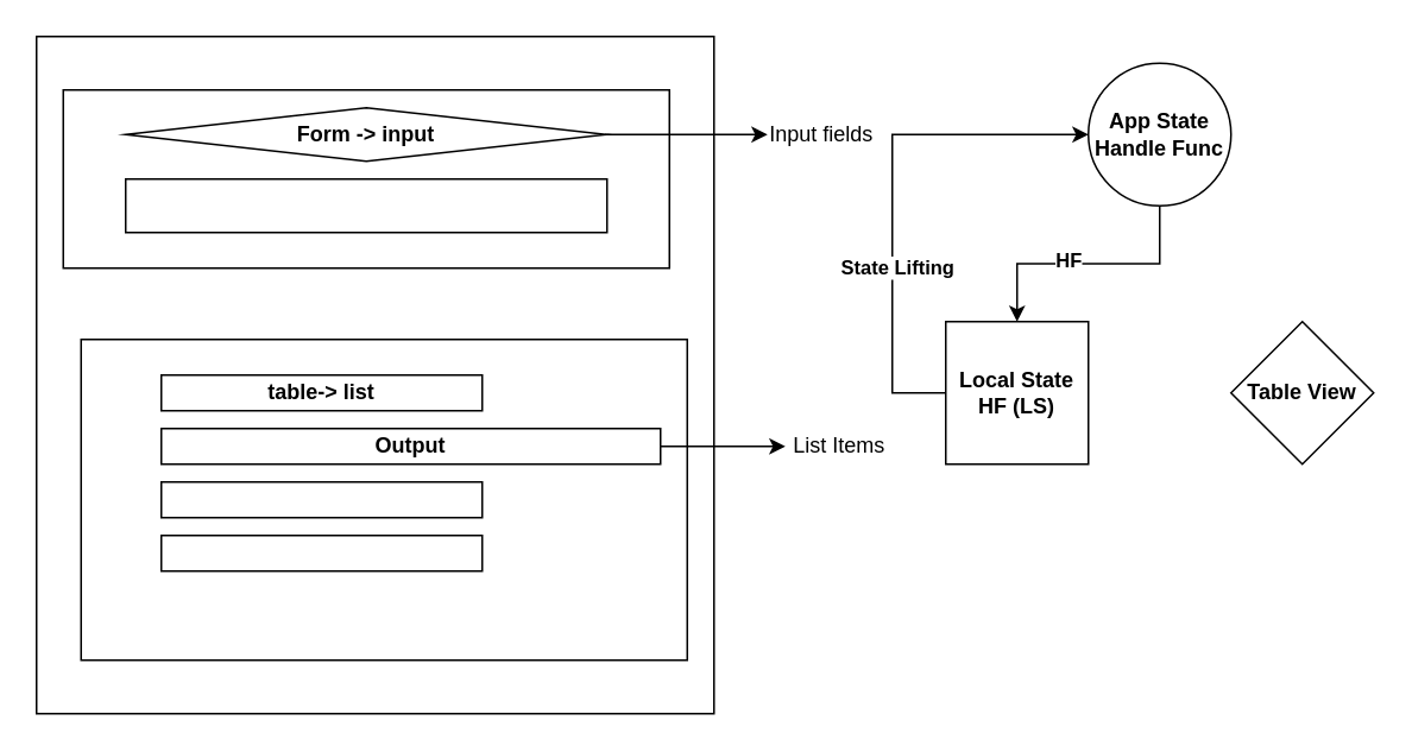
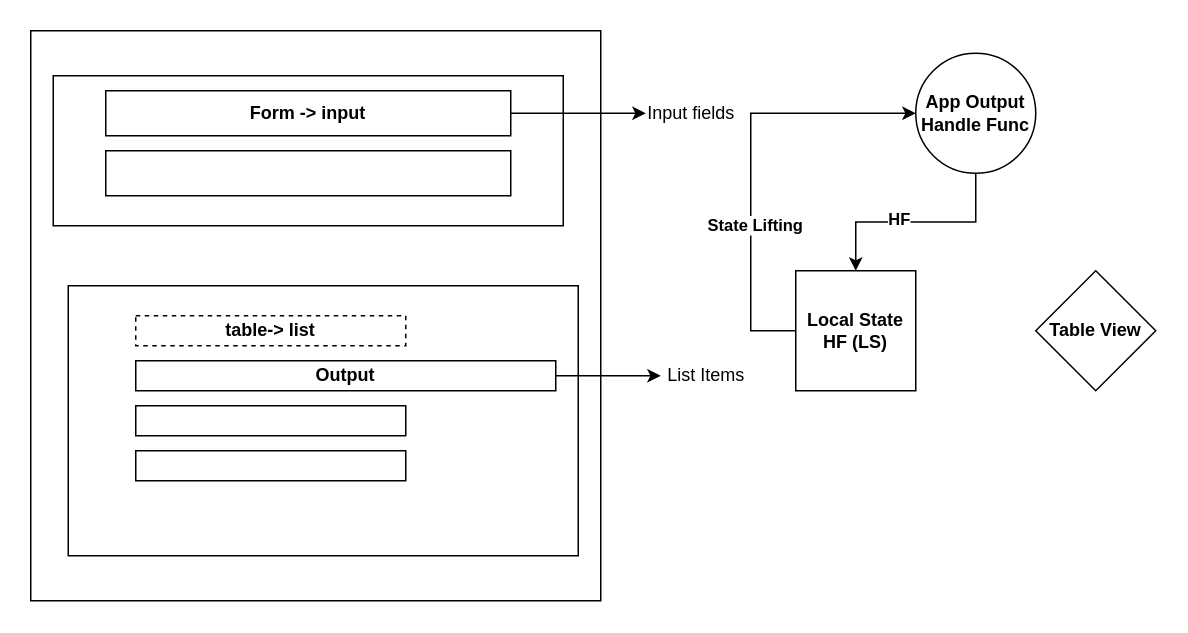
  <mxCell id="0" />
  <mxCell id="1" parent="0" />
  <mxCell id="2" value="" style="whiteSpace=wrap;html=1;aspect=fixed;" vertex="1" parent="1"><mxGeometry x="20" y="20" width="380" height="380" as="geometry" /></mxCell>
  <mxCell id="3" value="" style="rounded=0;whiteSpace=wrap;html=1;" vertex="1" parent="1"><mxGeometry x="35" y="50" width="340" height="100" as="geometry" /></mxCell>
  <mxCell id="4" style="edgeStyle=orthogonalEdgeStyle;rounded=0;orthogonalLoop=1;jettySize=auto;html=1;" edge="1" parent="1" source="5"><mxGeometry relative="1" as="geometry"><mxPoint x="430" y="75" as="targetPoint" /></mxGeometry></mxCell>
- <mxCell id="5" value="&lt;b&gt;Form -&amp;gt; input&lt;/b&gt;" style="rhombus;whiteSpace=wrap;html=1;" vertex="1" parent="1"><mxGeometry x="70" y="60" width="270" height="30" as="geometry" /></mxCell>
+ <mxCell id="5" value="&lt;b&gt;Form -&amp;gt; input&lt;/b&gt;" style="rounded=0;whiteSpace=wrap;html=1;" vertex="1" parent="1"><mxGeometry x="70" y="60" width="270" height="30" as="geometry" /></mxCell>
  <mxCell id="6" value="" style="rounded=0;whiteSpace=wrap;html=1;" vertex="1" parent="1"><mxGeometry x="70" y="100" width="270" height="30" as="geometry" /></mxCell>
  <mxCell id="7" value="" style="rounded=0;whiteSpace=wrap;html=1;" vertex="1" parent="1"><mxGeometry x="45" y="190" width="340" height="180" as="geometry" /></mxCell>
- <mxCell id="8" value="&lt;b&gt;table-&amp;gt; list&lt;/b&gt;" style="rounded=0;whiteSpace=wrap;html=1;" vertex="1" parent="1"><mxGeometry x="90" y="210" width="180" height="20" as="geometry" /></mxCell>
+ <mxCell id="8" value="&lt;b&gt;table-&amp;gt; list&lt;/b&gt;" style="rounded=0;whiteSpace=wrap;html=1;dashed=1;" vertex="1" parent="1"><mxGeometry x="90" y="210" width="180" height="20" as="geometry" /></mxCell>
  <mxCell id="9" style="edgeStyle=orthogonalEdgeStyle;rounded=0;orthogonalLoop=1;jettySize=auto;html=1;" edge="1" parent="1" source="10"><mxGeometry relative="1" as="geometry"><mxPoint x="440" y="250" as="targetPoint" /></mxGeometry></mxCell>
  <mxCell id="10" value="&lt;b&gt;Output&lt;/b&gt;" style="rounded=0;whiteSpace=wrap;html=1;" vertex="1" parent="1"><mxGeometry x="90" y="240" width="280" height="20" as="geometry" /></mxCell>
  <mxCell id="11" value="" style="rounded=0;whiteSpace=wrap;html=1;" vertex="1" parent="1"><mxGeometry x="90" y="270" width="180" height="20" as="geometry" /></mxCell>
  <mxCell id="12" value="" style="rounded=0;whiteSpace=wrap;html=1;" vertex="1" parent="1"><mxGeometry x="90" y="300" width="180" height="20" as="geometry" /></mxCell>
  <mxCell id="13" value="Input fields" style="text;html=1;align=center;verticalAlign=middle;resizable=0;points=[];autosize=1;strokeColor=none;fillColor=none;" vertex="1" parent="1"><mxGeometry x="420" y="60" width="80" height="30" as="geometry" /></mxCell>
  <mxCell id="14" value="List Items" style="text;html=1;align=center;verticalAlign=middle;resizable=0;points=[];autosize=1;strokeColor=none;fillColor=none;" vertex="1" parent="1"><mxGeometry x="435" y="235" width="70" height="30" as="geometry" /></mxCell>
  <mxCell id="15" style="edgeStyle=orthogonalEdgeStyle;rounded=0;orthogonalLoop=1;jettySize=auto;html=1;entryX=0.5;entryY=0;entryDx=0;entryDy=0;" edge="1" parent="1" source="17" target="20"><mxGeometry relative="1" as="geometry" /></mxCell>
  <mxCell id="16" value="&lt;b&gt;HF&lt;/b&gt;" style="edgeLabel;html=1;align=center;verticalAlign=middle;resizable=0;points=[];" vertex="1" connectable="0" parent="15"><mxGeometry x="0.154" y="-2" relative="1" as="geometry"><mxPoint as="offset" /></mxGeometry></mxCell>
- <mxCell id="17" value="&lt;b&gt;App State&lt;br&gt;Handle Func&lt;/b&gt;" style="ellipse;whiteSpace=wrap;html=1;aspect=fixed;" vertex="1" parent="1"><mxGeometry x="610" y="35" width="80" height="80" as="geometry" /></mxCell>
+ <mxCell id="17" value="&lt;b&gt;App Output&lt;br&gt;Handle Func&lt;/b&gt;" style="ellipse;whiteSpace=wrap;html=1;aspect=fixed;" vertex="1" parent="1"><mxGeometry x="610" y="35" width="80" height="80" as="geometry" /></mxCell>
  <mxCell id="18" style="edgeStyle=orthogonalEdgeStyle;rounded=0;orthogonalLoop=1;jettySize=auto;html=1;entryX=0;entryY=0.5;entryDx=0;entryDy=0;" edge="1" parent="1" source="20" target="17"><mxGeometry relative="1" as="geometry"><Array as="points"><mxPoint x="500" y="220" /><mxPoint x="500" y="75" /></Array></mxGeometry></mxCell>
  <mxCell id="19" value="&lt;b&gt;State Lifting&lt;/b&gt;" style="edgeLabel;html=1;align=center;verticalAlign=middle;resizable=0;points=[];" vertex="1" connectable="0" parent="18"><mxGeometry x="-0.291" y="-2" relative="1" as="geometry"><mxPoint as="offset" /></mxGeometry></mxCell>
  <mxCell id="20" value="&lt;b&gt;Local State&lt;br&gt;HF (LS)&lt;br&gt;&lt;/b&gt;" style="whiteSpace=wrap;html=1;aspect=fixed;rounded=0;" vertex="1" parent="1"><mxGeometry x="530" y="180" width="80" height="80" as="geometry" /></mxCell>
  <mxCell id="21" value="&lt;b&gt;Table View&lt;/b&gt;" style="rhombus;whiteSpace=wrap;html=1;aspect=fixed;" vertex="1" parent="1"><mxGeometry x="690" y="180" width="80" height="80" as="geometry" /></mxCell>
